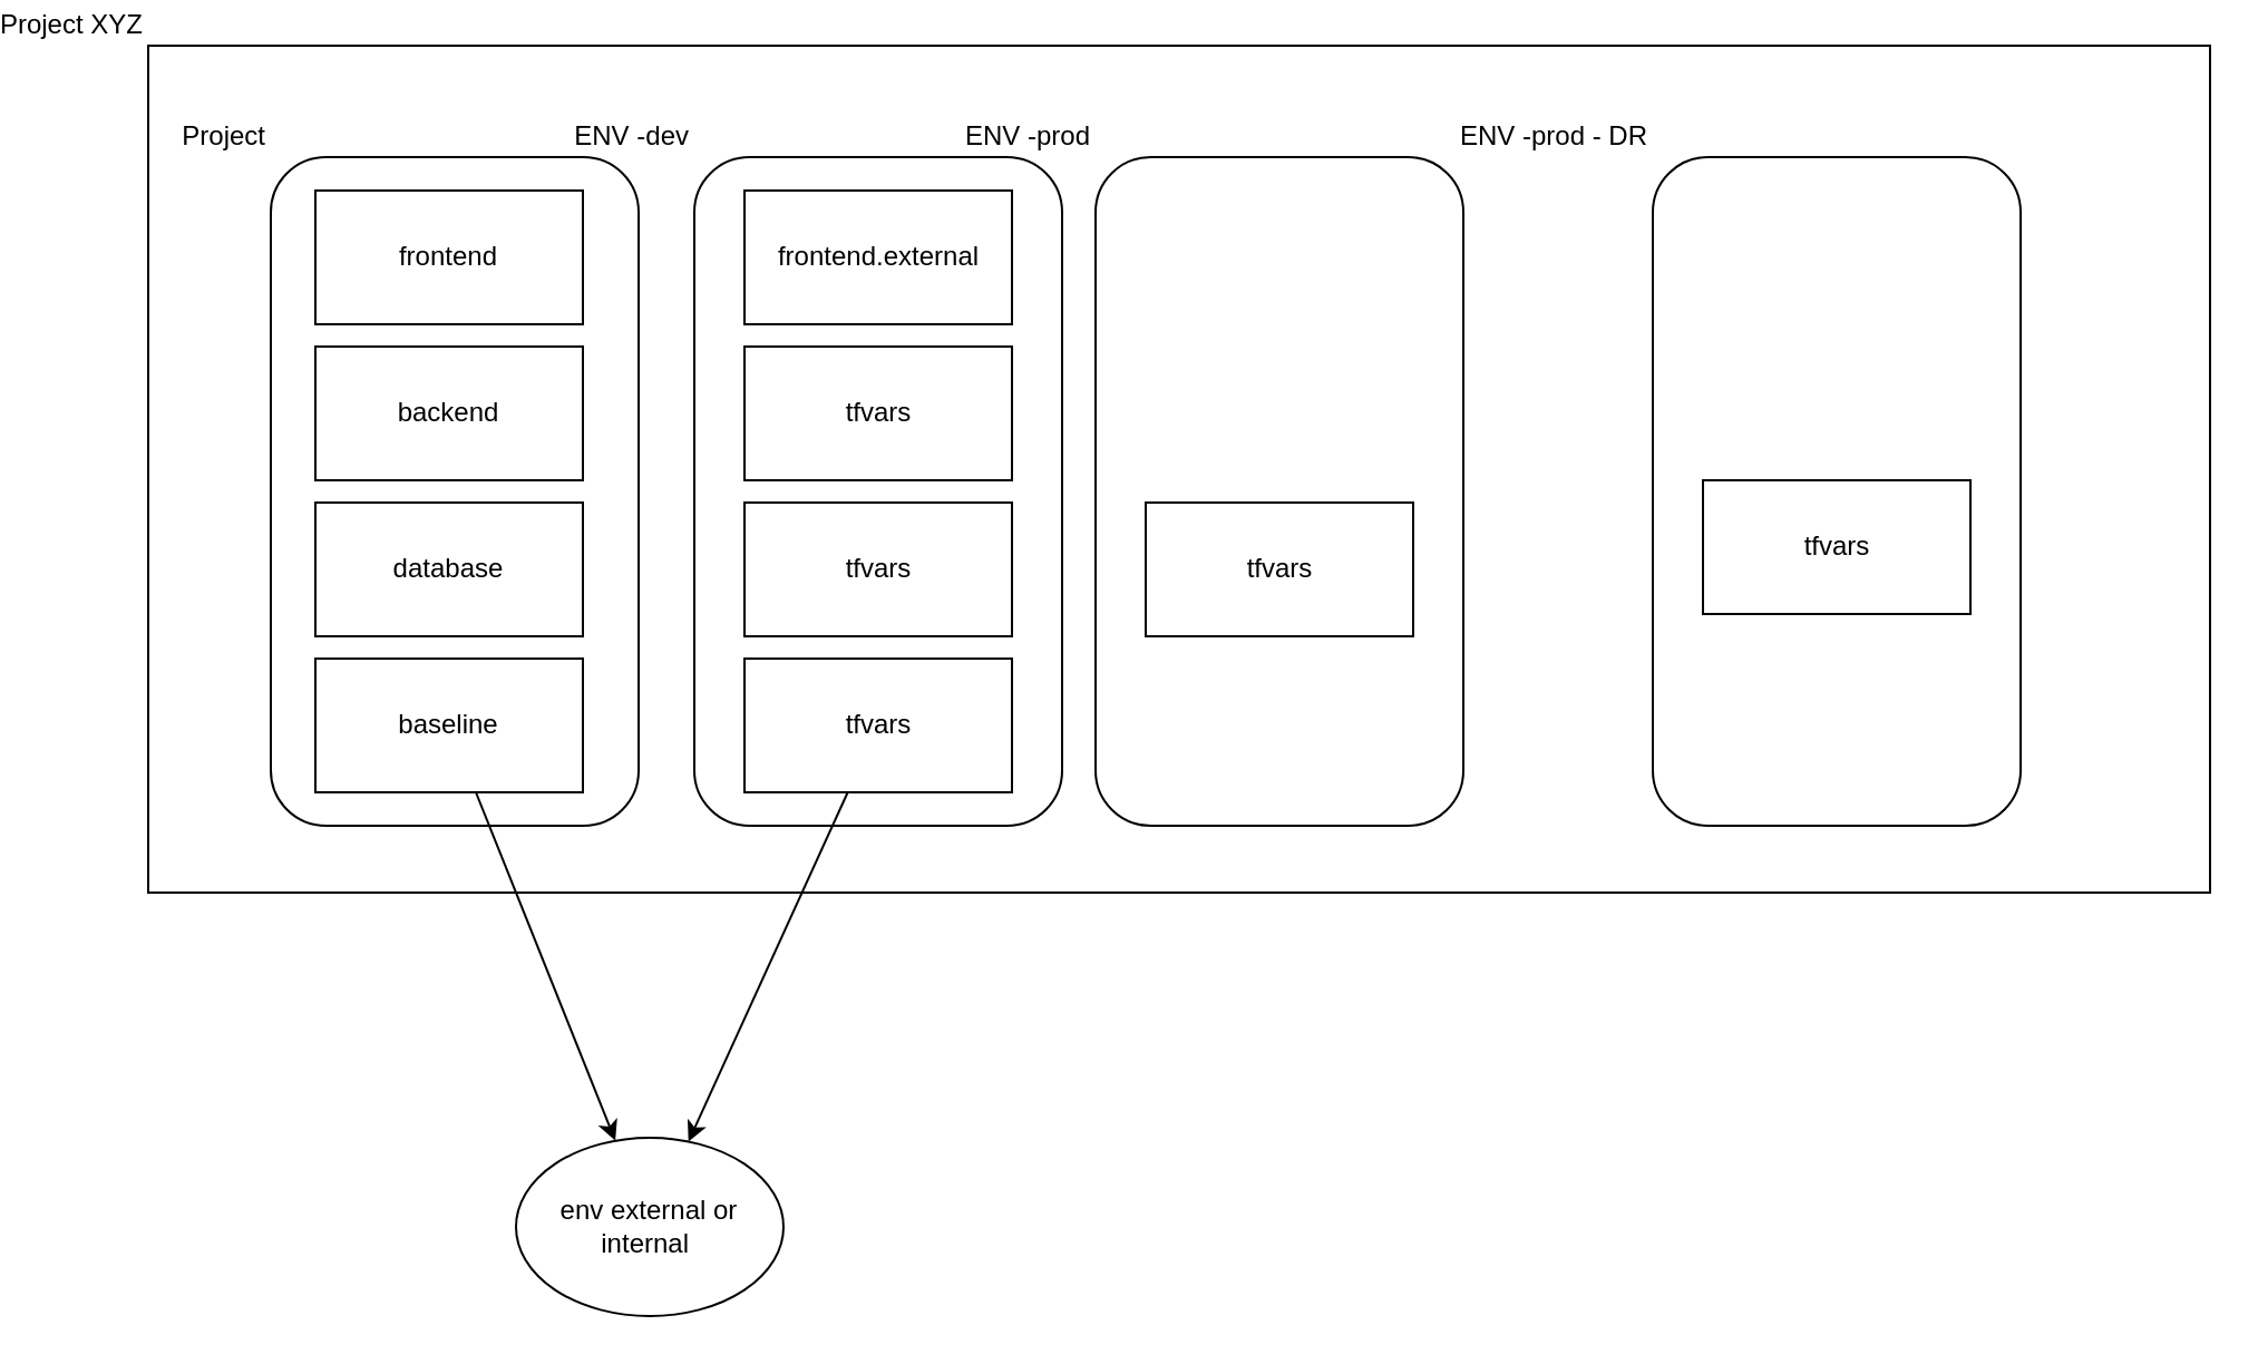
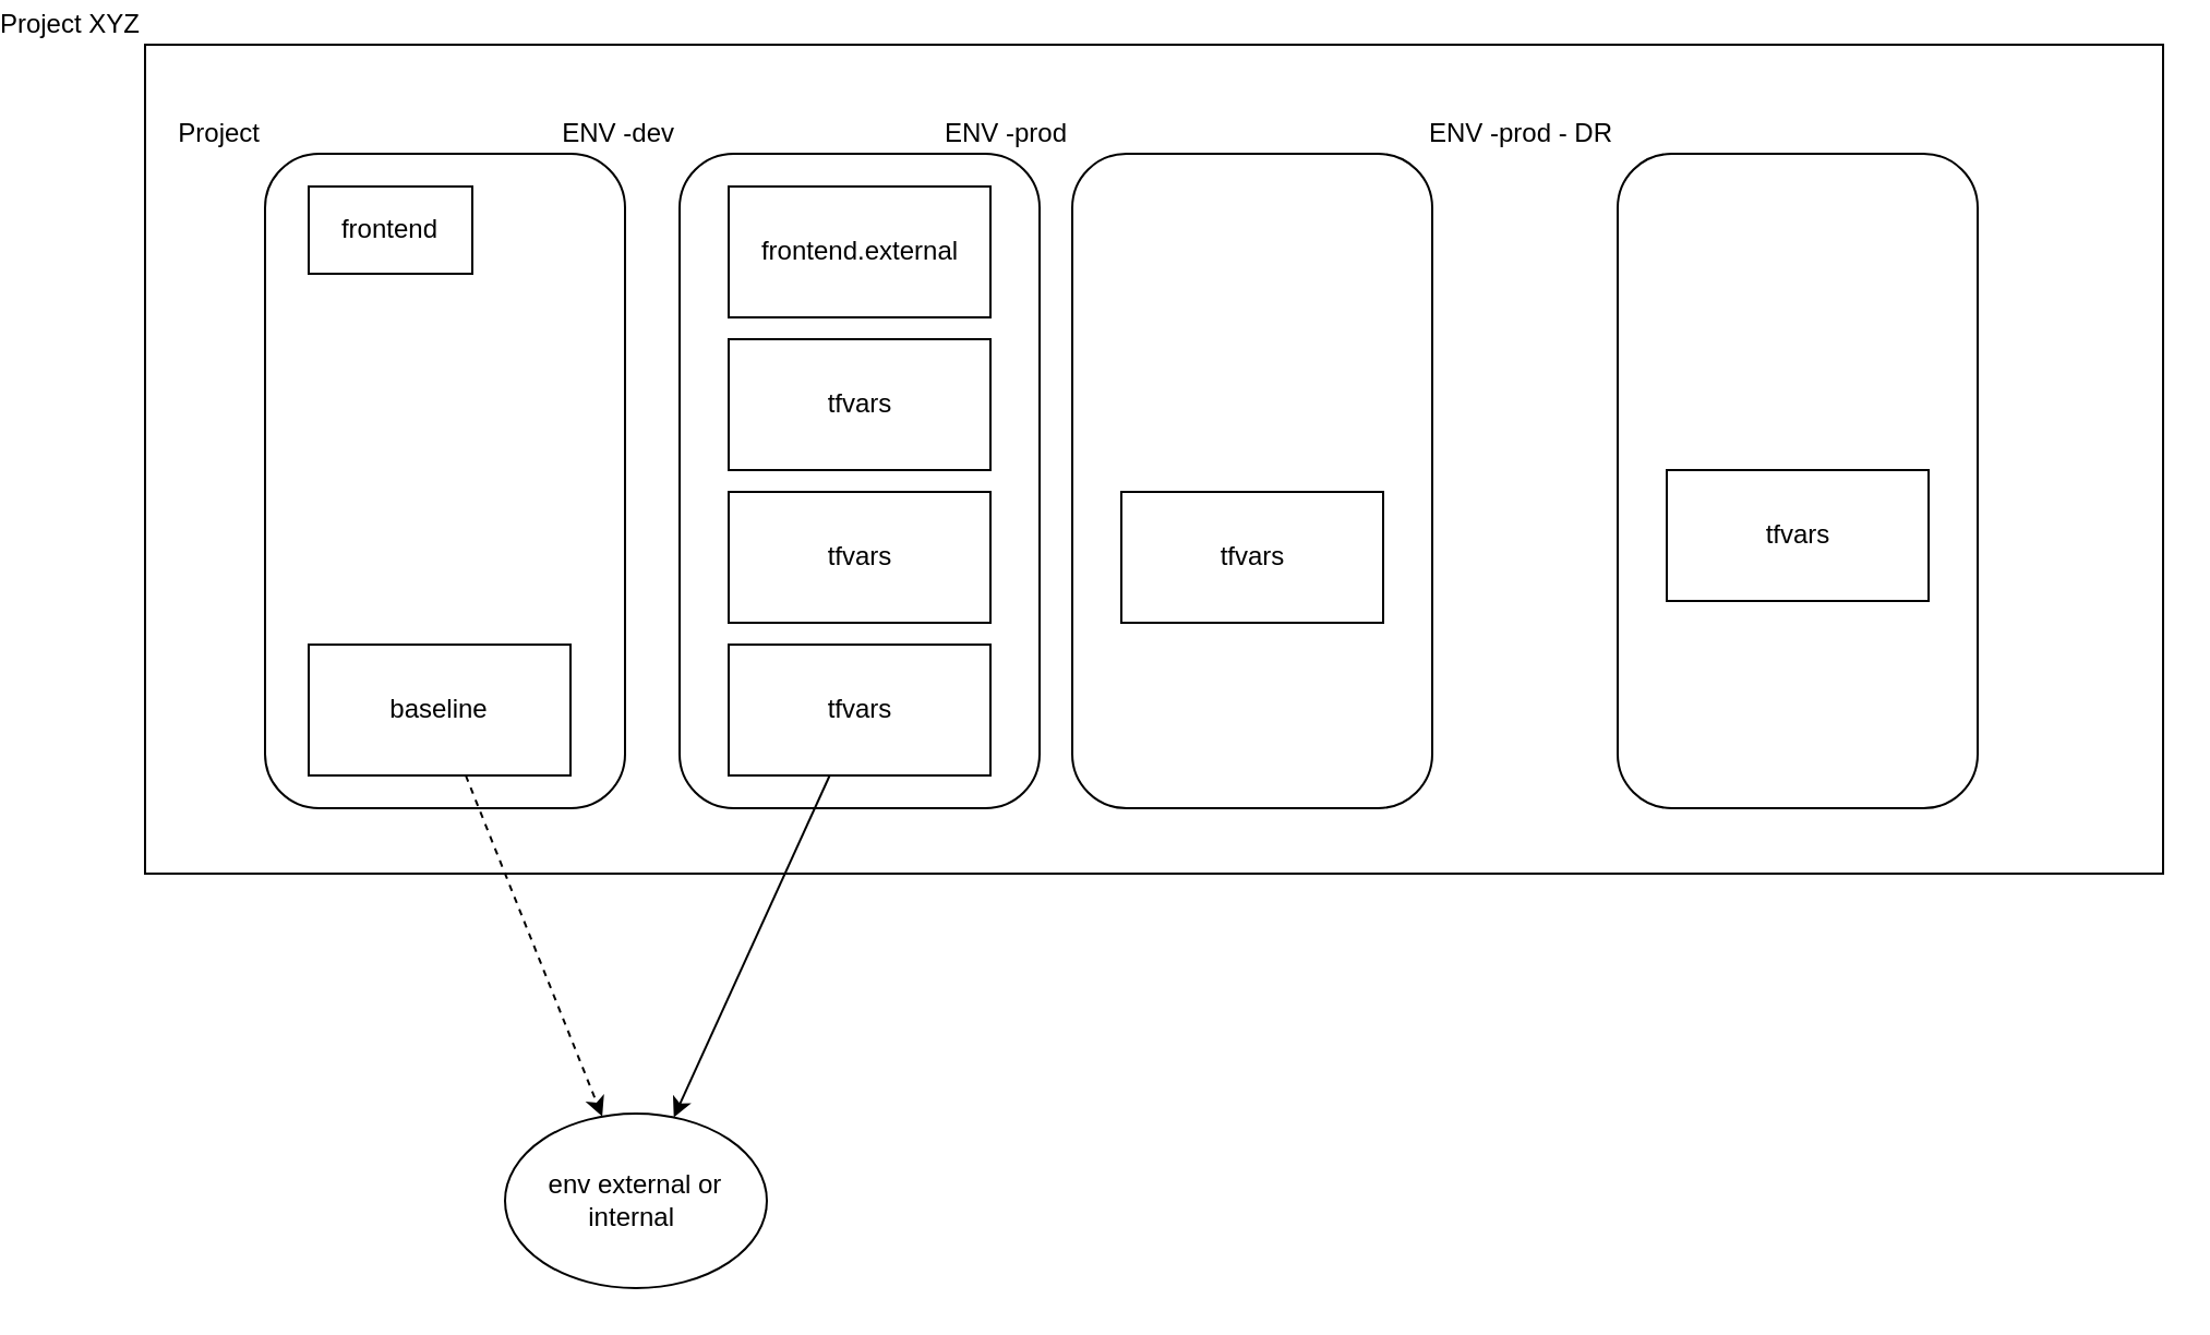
  <mxCell id="0" />
  <mxCell id="1" parent="0" />
  <mxCell id="2" value="Project XYZ" style="rounded=0;whiteSpace=wrap;html=1;labelPosition=left;verticalLabelPosition=top;align=right;verticalAlign=bottom;" vertex="1" parent="1"><mxGeometry x="20" y="20" width="925" height="380" as="geometry" /></mxCell>
  <mxCell id="3" value="Project" style="rounded=1;whiteSpace=wrap;html=1;labelPosition=left;verticalLabelPosition=top;align=right;verticalAlign=bottom;" vertex="1" parent="1"><mxGeometry x="75" y="70" width="165" height="300" as="geometry" /></mxCell>
- <mxCell id="4" value="backend" style="rounded=0;whiteSpace=wrap;html=1;" vertex="1" parent="1"><mxGeometry x="95" y="155" width="120" height="60" as="geometry" /></mxCell>
- <mxCell id="5" value="frontend" style="rounded=0;whiteSpace=wrap;html=1;" vertex="1" parent="1"><mxGeometry x="95" y="85" width="120" height="60" as="geometry" /></mxCell>
- <mxCell id="6" value="database" style="rounded=0;whiteSpace=wrap;html=1;" vertex="1" parent="1"><mxGeometry x="95" y="225" width="120" height="60" as="geometry" /></mxCell>
- <mxCell id="7" style="edgeStyle=none;html=1;" edge="1" parent="1" source="8" target="15"><mxGeometry relative="1" as="geometry" /></mxCell>
+ <mxCell id="5" value="frontend" style="rounded=0;whiteSpace=wrap;html=1;" vertex="1" parent="1"><mxGeometry x="95" y="85" width="75" height="40" as="geometry" /></mxCell>
+ <mxCell id="7" style="edgeStyle=none;html=1;dashed=1;" edge="1" parent="1" source="8" target="15"><mxGeometry relative="1" as="geometry" /></mxCell>
  <mxCell id="8" value="baseline" style="rounded=0;whiteSpace=wrap;html=1;" vertex="1" parent="1"><mxGeometry x="95" y="295" width="120" height="60" as="geometry" /></mxCell>
  <mxCell id="9" value="ENV -dev" style="rounded=1;whiteSpace=wrap;html=1;labelPosition=left;verticalLabelPosition=top;align=right;verticalAlign=bottom;" vertex="1" parent="1"><mxGeometry x="265" y="70" width="165" height="300" as="geometry" /></mxCell>
  <mxCell id="10" value="tfvars" style="rounded=0;whiteSpace=wrap;html=1;" vertex="1" parent="1"><mxGeometry x="287.5" y="155" width="120" height="60" as="geometry" /></mxCell>
  <mxCell id="11" value="frontend.external" style="rounded=0;whiteSpace=wrap;html=1;" vertex="1" parent="1"><mxGeometry x="287.5" y="85" width="120" height="60" as="geometry" /></mxCell>
  <mxCell id="12" value="tfvars" style="rounded=0;whiteSpace=wrap;html=1;" vertex="1" parent="1"><mxGeometry x="287.5" y="225" width="120" height="60" as="geometry" /></mxCell>
  <mxCell id="13" style="edgeStyle=none;html=1;" edge="1" parent="1" source="14" target="15"><mxGeometry relative="1" as="geometry" /></mxCell>
  <mxCell id="14" value="tfvars" style="rounded=0;whiteSpace=wrap;html=1;" vertex="1" parent="1"><mxGeometry x="287.5" y="295" width="120" height="60" as="geometry" /></mxCell>
  <mxCell id="15" value="env external or internal&amp;nbsp;" style="ellipse;whiteSpace=wrap;html=1;" vertex="1" parent="1"><mxGeometry x="185" y="510" width="120" height="80" as="geometry" /></mxCell>
  <mxCell id="16" value="ENV -prod" style="rounded=1;whiteSpace=wrap;html=1;labelPosition=left;verticalLabelPosition=top;align=right;verticalAlign=bottom;" vertex="1" parent="1"><mxGeometry x="445" y="70" width="165" height="300" as="geometry" /></mxCell>
  <mxCell id="17" value="tfvars" style="rounded=0;whiteSpace=wrap;html=1;" vertex="1" parent="1"><mxGeometry x="467.5" y="225" width="120" height="60" as="geometry" /></mxCell>
  <mxCell id="18" value="ENV -prod - DR" style="rounded=1;whiteSpace=wrap;html=1;labelPosition=left;verticalLabelPosition=top;align=right;verticalAlign=bottom;" vertex="1" parent="1"><mxGeometry x="695" y="70" width="165" height="300" as="geometry" /></mxCell>
  <mxCell id="19" value="tfvars" style="rounded=0;whiteSpace=wrap;html=1;" vertex="1" parent="1"><mxGeometry x="717.5" y="215" width="120" height="60" as="geometry" /></mxCell>
